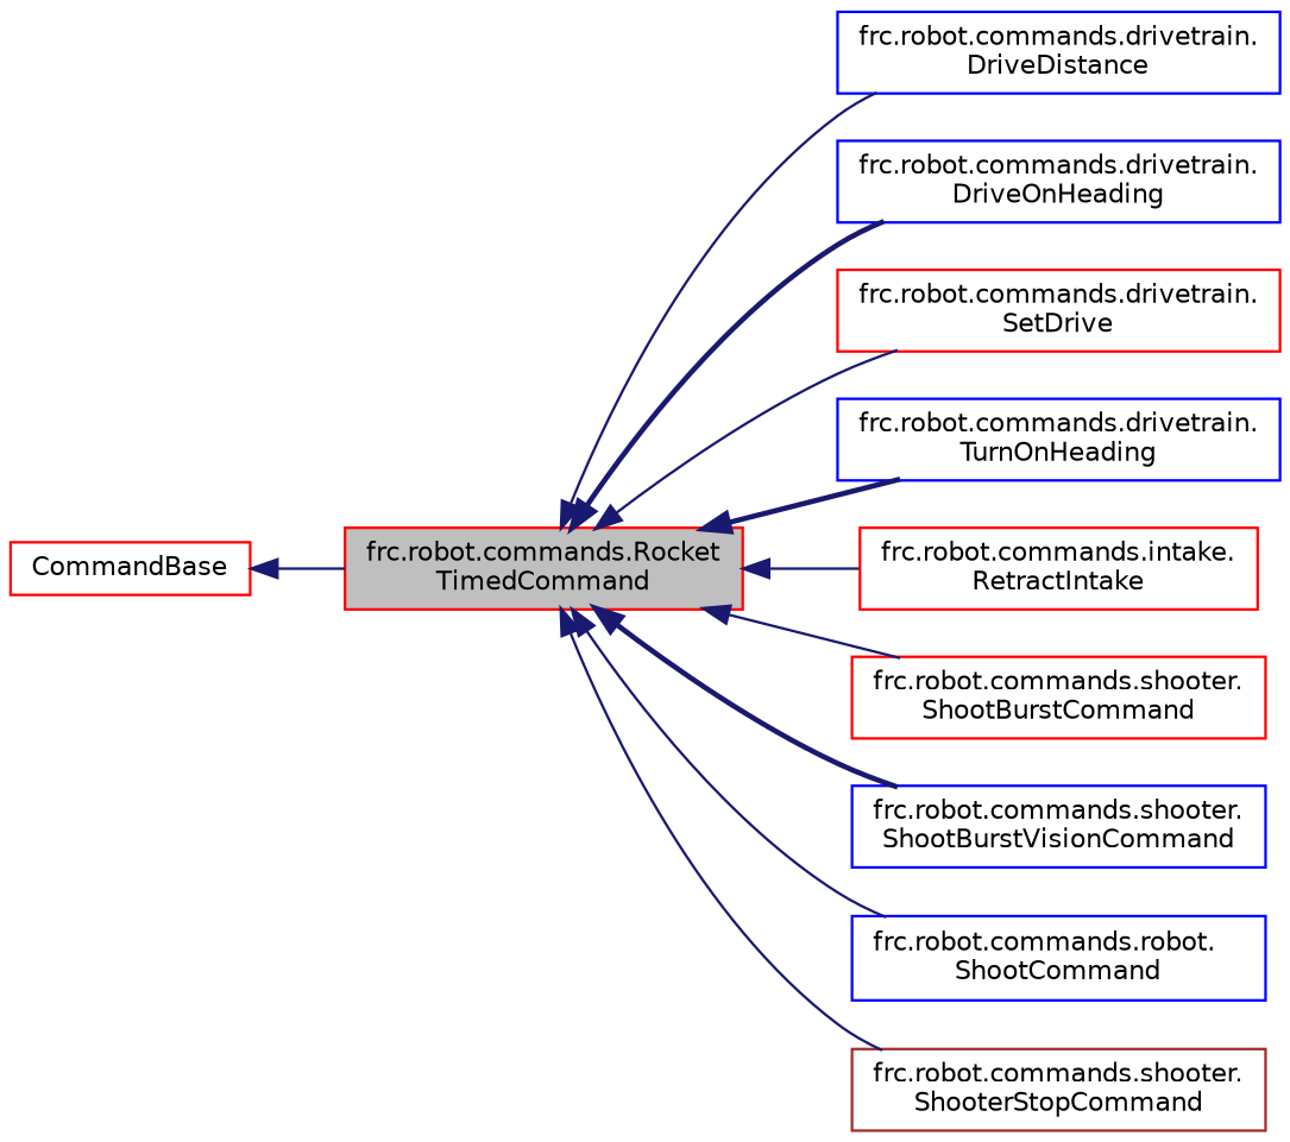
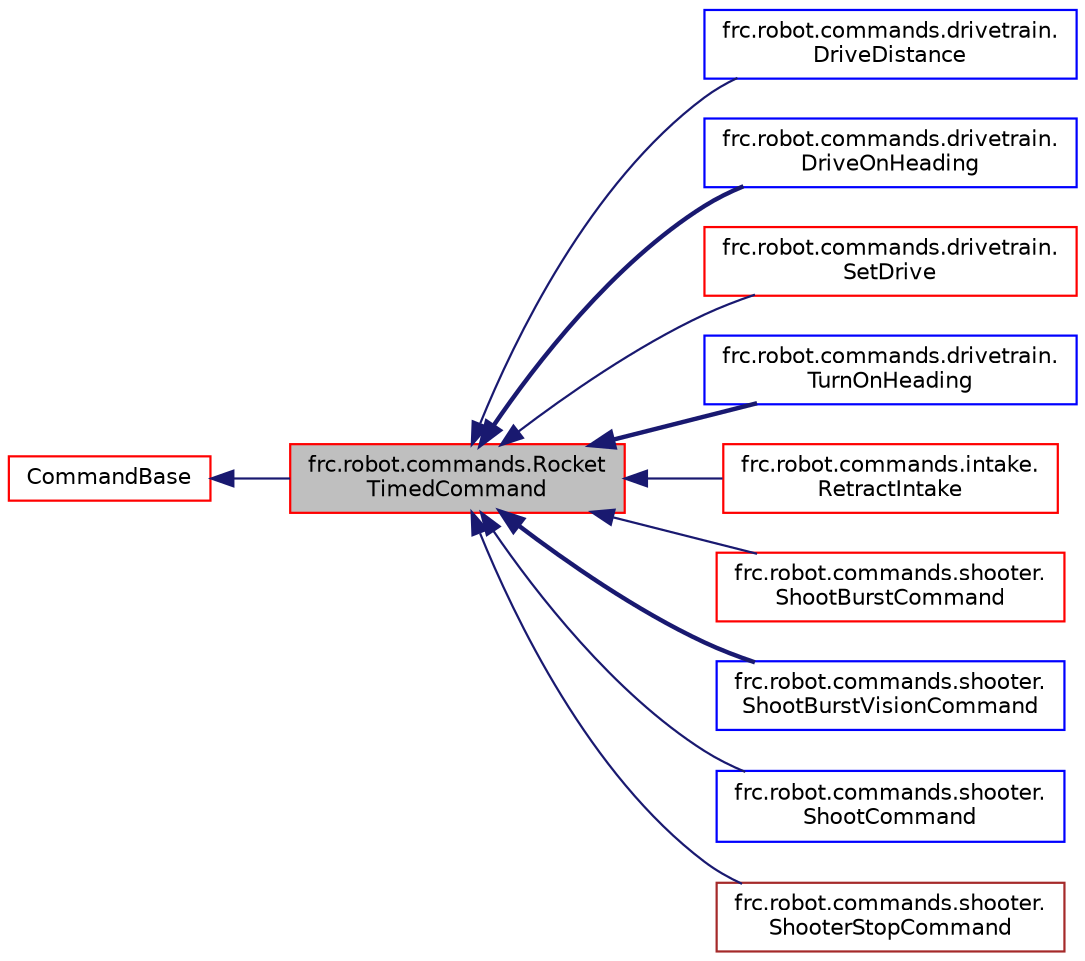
  digraph {
    rankdir=LR
    node [color=red fillcolor=white fontname=Helvetica fontsize=10 shape=record style=filled]
    edge [color=midnightblue dir=back fontname=Helvetica fontsize=10 labelfontname=Helvetica labelfontsize=10 style=solid]
    n1 [fillcolor=grey75 fontcolor=black height=0.2 label="frc.robot.commands.Rocket\lTimedCommand" width=0.4]
    n2 [color=blue height=0.2 label="frc.robot.commands.drivetrain.\lDriveDistance" width=0.4]
    n3 [color=blue height=0.2 label="frc.robot.commands.drivetrain.\lDriveOnHeading" width=0.4]
    n4 [height=0.2 label="frc.robot.commands.drivetrain.\lSetDrive" width=0.4]
    n5 [color=blue height=0.2 label="frc.robot.commands.drivetrain.\lTurnOnHeading" width=0.4]
    n6 [height=0.2 label="frc.robot.commands.intake.\lRetractIntake" width=0.4]
    n7 [height=0.2 label="frc.robot.commands.shooter.\lShootBurstCommand" width=0.4]
    n8 [color=blue height=0.2 label="frc.robot.commands.shooter.\lShootBurstVisionCommand" width=0.4]
-   n9 [color=blue height=0.2 label="frc.robot.commands.robot.\lShootCommand" width=0.4]
+   n9 [color=blue height=0.2 label="frc.robot.commands.shooter.\lShootCommand" width=0.4]
    n10 [color=brown height=0.2 label="frc.robot.commands.shooter.\lShooterStopCommand" width=0.4]
    n11 [height=0.2 label=CommandBase width=0.4]
    n1 -> n2
    n1 -> n3 [style=bold]
    n1 -> n4
    n1 -> n5 [style=bold]
    n1 -> n6
    n1 -> n7
    n1 -> n8 [style=bold]
    n1 -> n9
    n1 -> n10
    n11 -> n1
  }
